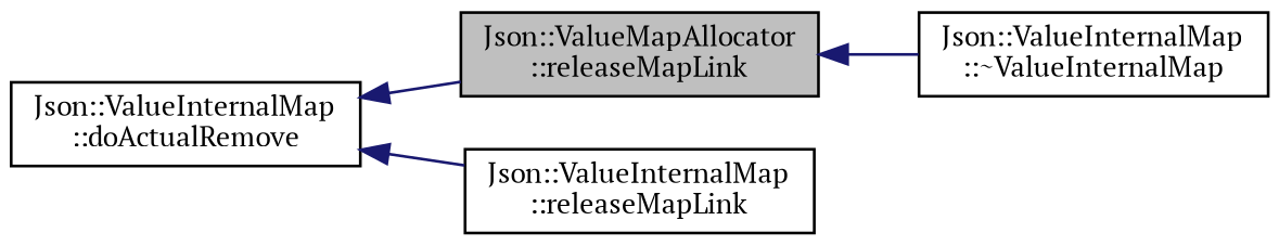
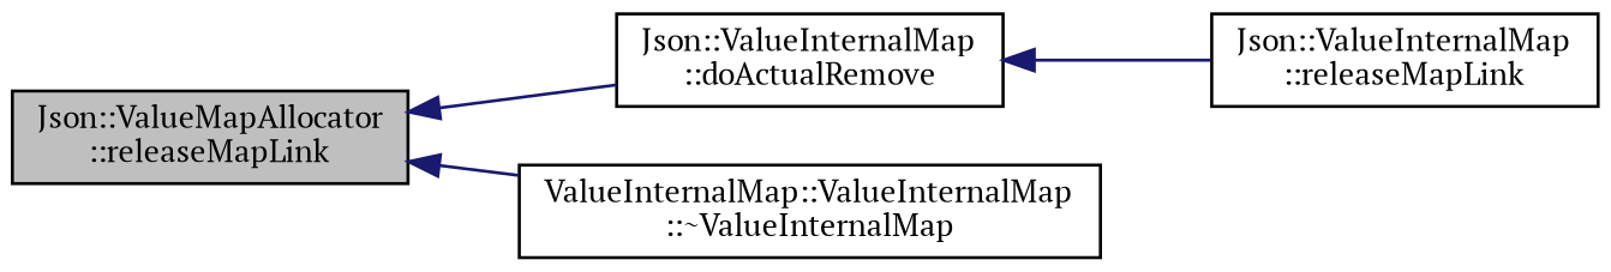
  digraph {
    fontname="PT Serif"
    rankdir=LR
    node [color=black fillcolor=white fontname="PT Serif" fontsize=10 shape=record style=filled]
    edge [color=midnightblue dir=back fontname="PT Serif" fontsize=10 labelfontname=FreeSans labelfontsize=10 style=solid]
    n1 [fillcolor=grey75 fontcolor=black height=0.2 label="Json::ValueMapAllocator\l::releaseMapLink" width=0.4]
    n2 [height=0.2 label="Json::ValueInternalMap\l::doActualRemove" width=0.4]
-   n3 [height=0.2 label="Json::ValueInternalMap\l::~ValueInternalMap" width=0.4]
+   n3 [height=0.2 label="ValueInternalMap::ValueInternalMap\l::~ValueInternalMap" width=0.4]
    n4 [height=0.2 label="Json::ValueInternalMap\l::releaseMapLink" width=0.4]
-   n2 -> n1
+   n1 -> n2
    n1 -> n3
    n2 -> n4
  }
